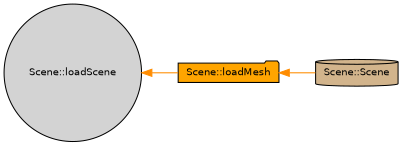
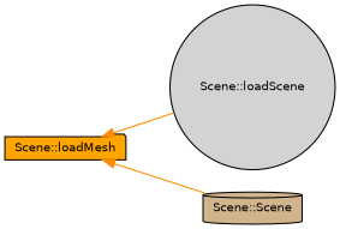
  digraph {
    rankdir=LR
    node [color=black fontname=Helvetica fontsize=10 style=filled]
    edge [color=darkorange dir=back fontname=Helvetica fontsize=10 labelfontname=Helvetica labelfontsize=10 style=solid]
    n1 [fillcolor=orange fontcolor=black height=0.2 label="Scene::loadMesh" shape=folder width=0.4]
    n2 [fillcolor=lightgrey height=0.2 label="Scene::loadScene" shape=circle width=0.4]
    n3 [fillcolor=tan height=0.2 label="Scene::Scene" shape=cylinder width=0.4]
-   n2 -> n1
+   n1 -> n2
    n1 -> n3
  }
